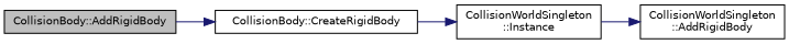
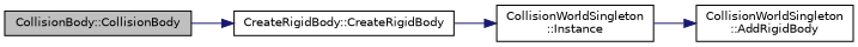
  digraph {
    rankdir=LR
    node [color=black fillcolor=white fontname=Helvetica fontsize=10 shape=record style=filled]
    edge [color=midnightblue fontname=Helvetica fontsize=10 labelfontname=Helvetica labelfontsize=10 style=solid]
-   n1 [fillcolor=grey75 fontcolor=black height=0.2 label="CollisionBody::AddRigidBody" width=0.4]
-   n2 [height=0.2 label="CollisionBody::CreateRigidBody" width=0.4]
+   n1 [fillcolor=grey75 fontcolor=black height=0.2 label="CollisionBody::CollisionBody" width=0.4]
+   n2 [height=0.2 label="CreateRigidBody::CreateRigidBody" width=0.4]
    n3 [height=0.2 label="CollisionWorldSingleton\l::Instance" width=0.4]
    n4 [height=0.2 label="CollisionWorldSingleton\l::AddRigidBody" width=0.4]
    n1 -> n2
    n2 -> n3
    n3 -> n4
  }
